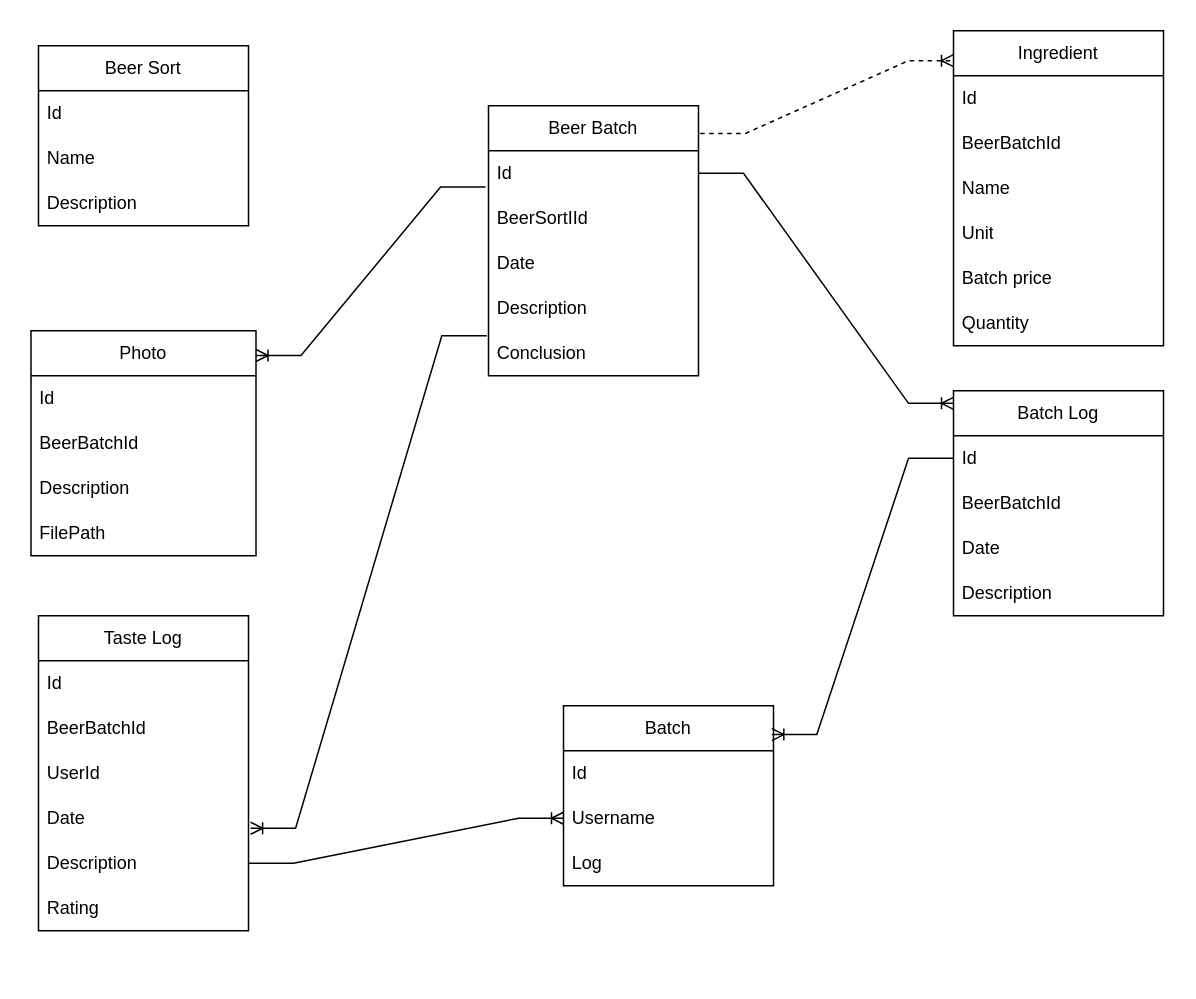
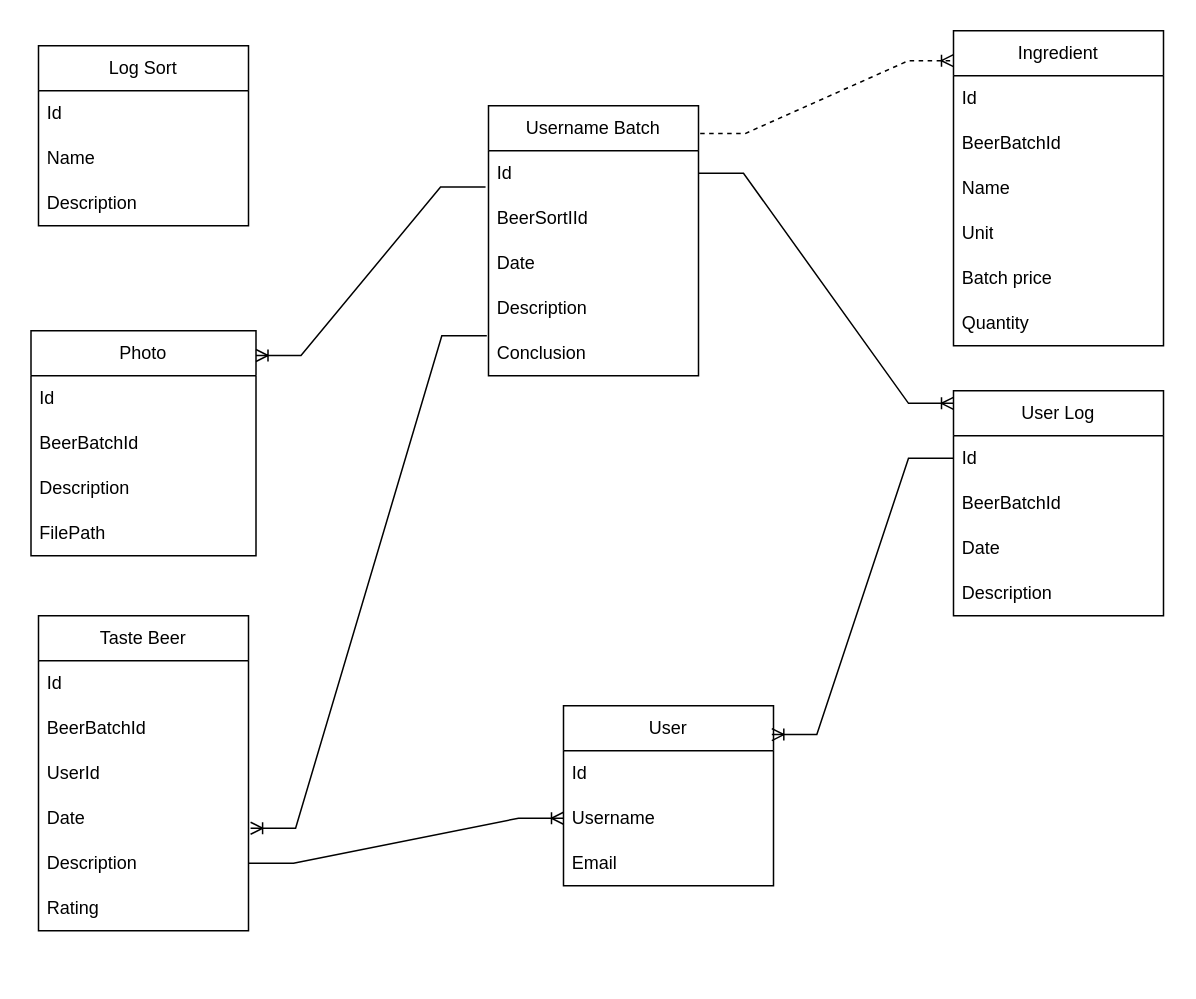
  <mxCell id="0" />
  <mxCell id="1" parent="0" />
- <mxCell id="2" value="Beer Sort" style="swimlane;fontStyle=0;childLayout=stackLayout;horizontal=1;startSize=30;horizontalStack=0;resizeParent=1;resizeParentMax=0;resizeLast=0;collapsible=1;marginBottom=0;whiteSpace=wrap;html=1;" parent="1" vertex="1"><mxGeometry x="25" y="30" width="140" height="120" as="geometry" /></mxCell>
+ <mxCell id="2" value="Log Sort" style="swimlane;fontStyle=0;childLayout=stackLayout;horizontal=1;startSize=30;horizontalStack=0;resizeParent=1;resizeParentMax=0;resizeLast=0;collapsible=1;marginBottom=0;whiteSpace=wrap;html=1;" parent="1" vertex="1"><mxGeometry x="25" y="30" width="140" height="120" as="geometry" /></mxCell>
  <mxCell id="3" value="Id" style="text;strokeColor=none;fillColor=none;align=left;verticalAlign=middle;spacingLeft=4;spacingRight=4;overflow=hidden;points=[[0,0.5],[1,0.5]];portConstraint=eastwest;rotatable=0;whiteSpace=wrap;html=1;" parent="2" vertex="1"><mxGeometry y="30" width="140" height="30" as="geometry" /></mxCell>
  <mxCell id="4" value="Name" style="text;strokeColor=none;fillColor=none;align=left;verticalAlign=middle;spacingLeft=4;spacingRight=4;overflow=hidden;points=[[0,0.5],[1,0.5]];portConstraint=eastwest;rotatable=0;whiteSpace=wrap;html=1;" parent="2" vertex="1"><mxGeometry y="60" width="140" height="30" as="geometry" /></mxCell>
  <mxCell id="5" value="Description" style="text;strokeColor=none;fillColor=none;align=left;verticalAlign=middle;spacingLeft=4;spacingRight=4;overflow=hidden;points=[[0,0.5],[1,0.5]];portConstraint=eastwest;rotatable=0;whiteSpace=wrap;html=1;" parent="2" vertex="1"><mxGeometry y="90" width="140" height="30" as="geometry" /></mxCell>
- <mxCell id="6" value="Beer Batch" style="swimlane;fontStyle=0;childLayout=stackLayout;horizontal=1;startSize=30;horizontalStack=0;resizeParent=1;resizeParentMax=0;resizeLast=0;collapsible=1;marginBottom=0;whiteSpace=wrap;html=1;" parent="1" vertex="1"><mxGeometry x="325" y="70" width="140" height="180" as="geometry" /></mxCell>
+ <mxCell id="6" value="Username Batch" style="swimlane;fontStyle=0;childLayout=stackLayout;horizontal=1;startSize=30;horizontalStack=0;resizeParent=1;resizeParentMax=0;resizeLast=0;collapsible=1;marginBottom=0;whiteSpace=wrap;html=1;" parent="1" vertex="1"><mxGeometry x="325" y="70" width="140" height="180" as="geometry" /></mxCell>
  <mxCell id="7" value="Id" style="text;strokeColor=none;fillColor=none;align=left;verticalAlign=middle;spacingLeft=4;spacingRight=4;overflow=hidden;points=[[0,0.5],[1,0.5]];portConstraint=eastwest;rotatable=0;whiteSpace=wrap;html=1;" parent="6" vertex="1"><mxGeometry y="30" width="140" height="30" as="geometry" /></mxCell>
  <mxCell id="8" value="BeerSortIId" style="text;strokeColor=none;fillColor=none;align=left;verticalAlign=middle;spacingLeft=4;spacingRight=4;overflow=hidden;points=[[0,0.5],[1,0.5]];portConstraint=eastwest;rotatable=0;whiteSpace=wrap;html=1;" vertex="1" parent="6"><mxGeometry y="60" width="140" height="30" as="geometry" /></mxCell>
  <mxCell id="9" value="Date" style="text;strokeColor=none;fillColor=none;align=left;verticalAlign=middle;spacingLeft=4;spacingRight=4;overflow=hidden;points=[[0,0.5],[1,0.5]];portConstraint=eastwest;rotatable=0;whiteSpace=wrap;html=1;" parent="6" vertex="1"><mxGeometry y="90" width="140" height="30" as="geometry" /></mxCell>
  <mxCell id="10" value="Description" style="text;strokeColor=none;fillColor=none;align=left;verticalAlign=middle;spacingLeft=4;spacingRight=4;overflow=hidden;points=[[0,0.5],[1,0.5]];portConstraint=eastwest;rotatable=0;whiteSpace=wrap;html=1;" parent="6" vertex="1"><mxGeometry y="120" width="140" height="30" as="geometry" /></mxCell>
  <mxCell id="11" value="Conclusion" style="text;strokeColor=none;fillColor=none;align=left;verticalAlign=middle;spacingLeft=4;spacingRight=4;overflow=hidden;points=[[0,0.5],[1,0.5]];portConstraint=eastwest;rotatable=0;whiteSpace=wrap;html=1;" parent="6" vertex="1"><mxGeometry y="150" width="140" height="30" as="geometry" /></mxCell>
  <mxCell id="12" value="Ingredient" style="swimlane;fontStyle=0;childLayout=stackLayout;horizontal=1;startSize=30;horizontalStack=0;resizeParent=1;resizeParentMax=0;resizeLast=0;collapsible=1;marginBottom=0;whiteSpace=wrap;html=1;" parent="1" vertex="1"><mxGeometry x="635" y="20" width="140" height="210" as="geometry" /></mxCell>
  <mxCell id="13" value="Id" style="text;strokeColor=none;fillColor=none;align=left;verticalAlign=middle;spacingLeft=4;spacingRight=4;overflow=hidden;points=[[0,0.5],[1,0.5]];portConstraint=eastwest;rotatable=0;whiteSpace=wrap;html=1;" parent="12" vertex="1"><mxGeometry y="30" width="140" height="30" as="geometry" /></mxCell>
  <mxCell id="14" value="BeerBatchId" style="text;strokeColor=none;fillColor=none;align=left;verticalAlign=middle;spacingLeft=4;spacingRight=4;overflow=hidden;points=[[0,0.5],[1,0.5]];portConstraint=eastwest;rotatable=0;whiteSpace=wrap;html=1;" vertex="1" parent="12"><mxGeometry y="60" width="140" height="30" as="geometry" /></mxCell>
  <mxCell id="15" value="Name" style="text;strokeColor=none;fillColor=none;align=left;verticalAlign=middle;spacingLeft=4;spacingRight=4;overflow=hidden;points=[[0,0.5],[1,0.5]];portConstraint=eastwest;rotatable=0;whiteSpace=wrap;html=1;" parent="12" vertex="1"><mxGeometry y="90" width="140" height="30" as="geometry" /></mxCell>
  <mxCell id="16" value="Unit" style="text;strokeColor=none;fillColor=none;align=left;verticalAlign=middle;spacingLeft=4;spacingRight=4;overflow=hidden;points=[[0,0.5],[1,0.5]];portConstraint=eastwest;rotatable=0;whiteSpace=wrap;html=1;" parent="12" vertex="1"><mxGeometry y="120" width="140" height="30" as="geometry" /></mxCell>
  <mxCell id="17" value="Batch price" style="text;strokeColor=none;fillColor=none;align=left;verticalAlign=middle;spacingLeft=4;spacingRight=4;overflow=hidden;points=[[0,0.5],[1,0.5]];portConstraint=eastwest;rotatable=0;whiteSpace=wrap;html=1;" parent="12" vertex="1"><mxGeometry y="150" width="140" height="30" as="geometry" /></mxCell>
  <mxCell id="18" value="Quantity" style="text;strokeColor=none;fillColor=none;align=left;verticalAlign=middle;spacingLeft=4;spacingRight=4;overflow=hidden;points=[[0,0.5],[1,0.5]];portConstraint=eastwest;rotatable=0;whiteSpace=wrap;html=1;" parent="12" vertex="1"><mxGeometry y="180" width="140" height="30" as="geometry" /></mxCell>
- <mxCell id="19" value="Batch Log" style="swimlane;fontStyle=0;childLayout=stackLayout;horizontal=1;startSize=30;horizontalStack=0;resizeParent=1;resizeParentMax=0;resizeLast=0;collapsible=1;marginBottom=0;whiteSpace=wrap;html=1;" parent="1" vertex="1"><mxGeometry x="635" y="260" width="140" height="150" as="geometry" /></mxCell>
+ <mxCell id="19" value="User Log" style="swimlane;fontStyle=0;childLayout=stackLayout;horizontal=1;startSize=30;horizontalStack=0;resizeParent=1;resizeParentMax=0;resizeLast=0;collapsible=1;marginBottom=0;whiteSpace=wrap;html=1;" parent="1" vertex="1"><mxGeometry x="635" y="260" width="140" height="150" as="geometry" /></mxCell>
  <mxCell id="20" value="Id" style="text;strokeColor=none;fillColor=none;align=left;verticalAlign=middle;spacingLeft=4;spacingRight=4;overflow=hidden;points=[[0,0.5],[1,0.5]];portConstraint=eastwest;rotatable=0;whiteSpace=wrap;html=1;" parent="19" vertex="1"><mxGeometry y="30" width="140" height="30" as="geometry" /></mxCell>
  <mxCell id="21" value="BeerBatchId" style="text;strokeColor=none;fillColor=none;align=left;verticalAlign=middle;spacingLeft=4;spacingRight=4;overflow=hidden;points=[[0,0.5],[1,0.5]];portConstraint=eastwest;rotatable=0;whiteSpace=wrap;html=1;" vertex="1" parent="19"><mxGeometry y="60" width="140" height="30" as="geometry" /></mxCell>
  <mxCell id="22" value="Date" style="text;strokeColor=none;fillColor=none;align=left;verticalAlign=middle;spacingLeft=4;spacingRight=4;overflow=hidden;points=[[0,0.5],[1,0.5]];portConstraint=eastwest;rotatable=0;whiteSpace=wrap;html=1;" parent="19" vertex="1"><mxGeometry y="90" width="140" height="30" as="geometry" /></mxCell>
  <mxCell id="23" value="Description" style="text;strokeColor=none;fillColor=none;align=left;verticalAlign=middle;spacingLeft=4;spacingRight=4;overflow=hidden;points=[[0,0.5],[1,0.5]];portConstraint=eastwest;rotatable=0;whiteSpace=wrap;html=1;" parent="19" vertex="1"><mxGeometry y="120" width="140" height="30" as="geometry" /></mxCell>
- <mxCell id="24" value="Taste Log" style="swimlane;fontStyle=0;childLayout=stackLayout;horizontal=1;startSize=30;horizontalStack=0;resizeParent=1;resizeParentMax=0;resizeLast=0;collapsible=1;marginBottom=0;whiteSpace=wrap;html=1;" parent="1" vertex="1"><mxGeometry x="25" y="410" width="140" height="210" as="geometry" /></mxCell>
+ <mxCell id="24" value="Taste Beer" style="swimlane;fontStyle=0;childLayout=stackLayout;horizontal=1;startSize=30;horizontalStack=0;resizeParent=1;resizeParentMax=0;resizeLast=0;collapsible=1;marginBottom=0;whiteSpace=wrap;html=1;" parent="1" vertex="1"><mxGeometry x="25" y="410" width="140" height="210" as="geometry" /></mxCell>
  <mxCell id="25" value="Id" style="text;strokeColor=none;fillColor=none;align=left;verticalAlign=middle;spacingLeft=4;spacingRight=4;overflow=hidden;points=[[0,0.5],[1,0.5]];portConstraint=eastwest;rotatable=0;whiteSpace=wrap;html=1;" parent="24" vertex="1"><mxGeometry y="30" width="140" height="30" as="geometry" /></mxCell>
  <mxCell id="26" value="BeerBatchId" style="text;strokeColor=none;fillColor=none;align=left;verticalAlign=middle;spacingLeft=4;spacingRight=4;overflow=hidden;points=[[0,0.5],[1,0.5]];portConstraint=eastwest;rotatable=0;whiteSpace=wrap;html=1;" vertex="1" parent="24"><mxGeometry y="60" width="140" height="30" as="geometry" /></mxCell>
  <mxCell id="27" value="UserId" style="text;strokeColor=none;fillColor=none;align=left;verticalAlign=middle;spacingLeft=4;spacingRight=4;overflow=hidden;points=[[0,0.5],[1,0.5]];portConstraint=eastwest;rotatable=0;whiteSpace=wrap;html=1;" vertex="1" parent="24"><mxGeometry y="90" width="140" height="30" as="geometry" /></mxCell>
  <mxCell id="28" value="Date" style="text;strokeColor=none;fillColor=none;align=left;verticalAlign=middle;spacingLeft=4;spacingRight=4;overflow=hidden;points=[[0,0.5],[1,0.5]];portConstraint=eastwest;rotatable=0;whiteSpace=wrap;html=1;" parent="24" vertex="1"><mxGeometry y="120" width="140" height="30" as="geometry" /></mxCell>
  <mxCell id="29" value="Description" style="text;strokeColor=none;fillColor=none;align=left;verticalAlign=middle;spacingLeft=4;spacingRight=4;overflow=hidden;points=[[0,0.5],[1,0.5]];portConstraint=eastwest;rotatable=0;whiteSpace=wrap;html=1;" parent="24" vertex="1"><mxGeometry y="150" width="140" height="30" as="geometry" /></mxCell>
  <mxCell id="30" value="Rating" style="text;strokeColor=none;fillColor=none;align=left;verticalAlign=middle;spacingLeft=4;spacingRight=4;overflow=hidden;points=[[0,0.5],[1,0.5]];portConstraint=eastwest;rotatable=0;whiteSpace=wrap;html=1;" parent="24" vertex="1"><mxGeometry y="180" width="140" height="30" as="geometry" /></mxCell>
  <mxCell id="31" value="" style="edgeStyle=entityRelationEdgeStyle;fontSize=12;html=1;endArrow=ERoneToMany;rounded=0;exitX=1.008;exitY=0.103;exitDx=0;exitDy=0;exitPerimeter=0;entryX=0;entryY=0.095;entryDx=0;entryDy=0;entryPerimeter=0;dashed=1;" parent="1" source="6" target="12" edge="1"><mxGeometry width="100" height="100" relative="1" as="geometry"><mxPoint x="315" y="390" as="sourcePoint" /><mxPoint x="415" y="290" as="targetPoint" /></mxGeometry></mxCell>
  <mxCell id="32" value="" style="edgeStyle=entityRelationEdgeStyle;fontSize=12;html=1;endArrow=ERoneToMany;rounded=0;exitX=1;exitY=0.5;exitDx=0;exitDy=0;entryX=0;entryY=0.056;entryDx=0;entryDy=0;entryPerimeter=0;" parent="1" source="7" target="19" edge="1"><mxGeometry width="100" height="100" relative="1" as="geometry"><mxPoint x="475" y="250" as="sourcePoint" /><mxPoint x="702" y="482" as="targetPoint" /></mxGeometry></mxCell>
- <mxCell id="33" value="Batch" style="swimlane;fontStyle=0;childLayout=stackLayout;horizontal=1;startSize=30;horizontalStack=0;resizeParent=1;resizeParentMax=0;resizeLast=0;collapsible=1;marginBottom=0;whiteSpace=wrap;html=1;" parent="1" vertex="1"><mxGeometry x="375" y="470" width="140" height="120" as="geometry" /></mxCell>
+ <mxCell id="33" value="User" style="swimlane;fontStyle=0;childLayout=stackLayout;horizontal=1;startSize=30;horizontalStack=0;resizeParent=1;resizeParentMax=0;resizeLast=0;collapsible=1;marginBottom=0;whiteSpace=wrap;html=1;" parent="1" vertex="1"><mxGeometry x="375" y="470" width="140" height="120" as="geometry" /></mxCell>
  <mxCell id="34" value="Id" style="text;strokeColor=none;fillColor=none;align=left;verticalAlign=middle;spacingLeft=4;spacingRight=4;overflow=hidden;points=[[0,0.5],[1,0.5]];portConstraint=eastwest;rotatable=0;whiteSpace=wrap;html=1;" parent="33" vertex="1"><mxGeometry y="30" width="140" height="30" as="geometry" /></mxCell>
  <mxCell id="35" value="Username" style="text;strokeColor=none;fillColor=none;align=left;verticalAlign=middle;spacingLeft=4;spacingRight=4;overflow=hidden;points=[[0,0.5],[1,0.5]];portConstraint=eastwest;rotatable=0;whiteSpace=wrap;html=1;" parent="33" vertex="1"><mxGeometry y="60" width="140" height="30" as="geometry" /></mxCell>
- <mxCell id="36" value="Log" style="text;strokeColor=none;fillColor=none;align=left;verticalAlign=middle;spacingLeft=4;spacingRight=4;overflow=hidden;points=[[0,0.5],[1,0.5]];portConstraint=eastwest;rotatable=0;whiteSpace=wrap;html=1;" parent="33" vertex="1"><mxGeometry y="90" width="140" height="30" as="geometry" /></mxCell>
+ <mxCell id="36" value="Email" style="text;strokeColor=none;fillColor=none;align=left;verticalAlign=middle;spacingLeft=4;spacingRight=4;overflow=hidden;points=[[0,0.5],[1,0.5]];portConstraint=eastwest;rotatable=0;whiteSpace=wrap;html=1;" parent="33" vertex="1"><mxGeometry y="90" width="140" height="30" as="geometry" /></mxCell>
  <mxCell id="37" value="Photo" style="swimlane;fontStyle=0;childLayout=stackLayout;horizontal=1;startSize=30;horizontalStack=0;resizeParent=1;resizeParentMax=0;resizeLast=0;collapsible=1;marginBottom=0;whiteSpace=wrap;html=1;" parent="1" vertex="1"><mxGeometry x="20" y="220" width="150" height="150" as="geometry" /></mxCell>
  <mxCell id="38" value="Id" style="text;strokeColor=none;fillColor=none;align=left;verticalAlign=middle;spacingLeft=4;spacingRight=4;overflow=hidden;points=[[0,0.5],[1,0.5]];portConstraint=eastwest;rotatable=0;whiteSpace=wrap;html=1;" parent="37" vertex="1"><mxGeometry y="30" width="150" height="30" as="geometry" /></mxCell>
  <mxCell id="39" value="BeerBatchId" style="text;strokeColor=none;fillColor=none;align=left;verticalAlign=middle;spacingLeft=4;spacingRight=4;overflow=hidden;points=[[0,0.5],[1,0.5]];portConstraint=eastwest;rotatable=0;whiteSpace=wrap;html=1;" vertex="1" parent="37"><mxGeometry y="60" width="150" height="30" as="geometry" /></mxCell>
  <mxCell id="40" value="Description" style="text;strokeColor=none;fillColor=none;align=left;verticalAlign=middle;spacingLeft=4;spacingRight=4;overflow=hidden;points=[[0,0.5],[1,0.5]];portConstraint=eastwest;rotatable=0;whiteSpace=wrap;html=1;" parent="37" vertex="1"><mxGeometry y="90" width="150" height="30" as="geometry" /></mxCell>
  <mxCell id="41" value="FilePath" style="text;strokeColor=none;fillColor=none;align=left;verticalAlign=middle;spacingLeft=4;spacingRight=4;overflow=hidden;points=[[0,0.5],[1,0.5]];portConstraint=eastwest;rotatable=0;whiteSpace=wrap;html=1;" parent="37" vertex="1"><mxGeometry y="120" width="150" height="30" as="geometry" /></mxCell>
  <mxCell id="42" value="" style="edgeStyle=entityRelationEdgeStyle;fontSize=12;html=1;endArrow=ERoneToMany;rounded=0;entryX=1;entryY=0.11;entryDx=0;entryDy=0;entryPerimeter=0;exitX=-0.014;exitY=0.806;exitDx=0;exitDy=0;exitPerimeter=0;" parent="1" source="7" target="37" edge="1"><mxGeometry width="100" height="100" relative="1" as="geometry"><mxPoint x="225" y="220" as="sourcePoint" /><mxPoint x="75" y="375" as="targetPoint" /></mxGeometry></mxCell>
  <mxCell id="43" value="" style="edgeStyle=entityRelationEdgeStyle;fontSize=12;html=1;endArrow=ERoneToMany;rounded=0;entryX=0.992;entryY=0.16;entryDx=0;entryDy=0;entryPerimeter=0;exitX=0;exitY=0.5;exitDx=0;exitDy=0;" parent="1" source="20" target="33" edge="1"><mxGeometry width="100" height="100" relative="1" as="geometry"><mxPoint x="645" y="285" as="sourcePoint" /><mxPoint x="365" y="485" as="targetPoint" /></mxGeometry></mxCell>
  <mxCell id="44" value="" style="edgeStyle=entityRelationEdgeStyle;fontSize=12;html=1;endArrow=ERoneToMany;rounded=0;entryX=1.01;entryY=0.722;entryDx=0;entryDy=0;entryPerimeter=0;exitX=-0.008;exitY=0.111;exitDx=0;exitDy=0;exitPerimeter=0;" parent="1" source="11" target="28" edge="1"><mxGeometry width="100" height="100" relative="1" as="geometry"><mxPoint x="385.42" y="180" as="sourcePoint" /><mxPoint x="215" y="425.21" as="targetPoint" /></mxGeometry></mxCell>
  <mxCell id="45" value="" style="edgeStyle=entityRelationEdgeStyle;fontSize=12;html=1;endArrow=ERoneToMany;rounded=0;exitX=1;exitY=0.5;exitDx=0;exitDy=0;" parent="1" source="29" target="35" edge="1"><mxGeometry width="100" height="100" relative="1" as="geometry"><mxPoint x="257" y="525.5" as="sourcePoint" /><mxPoint x="375" y="534.5" as="targetPoint" /><Array as="points"><mxPoint x="388.8" y="633.5" /><mxPoint x="398.8" y="643.5" /></Array></mxGeometry></mxCell>
